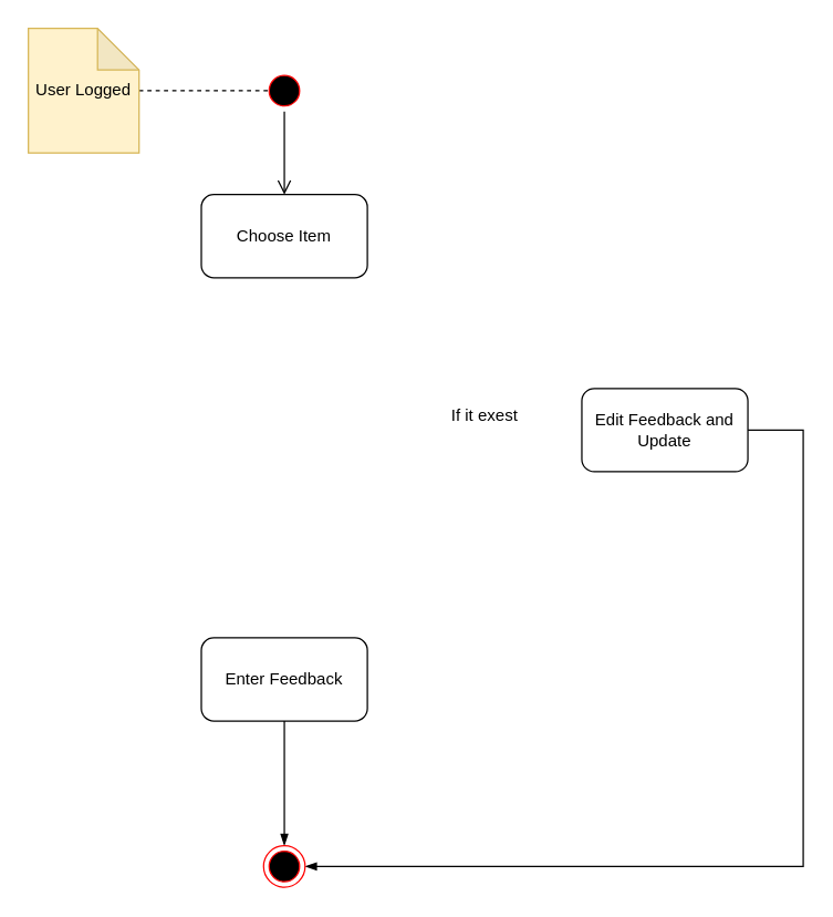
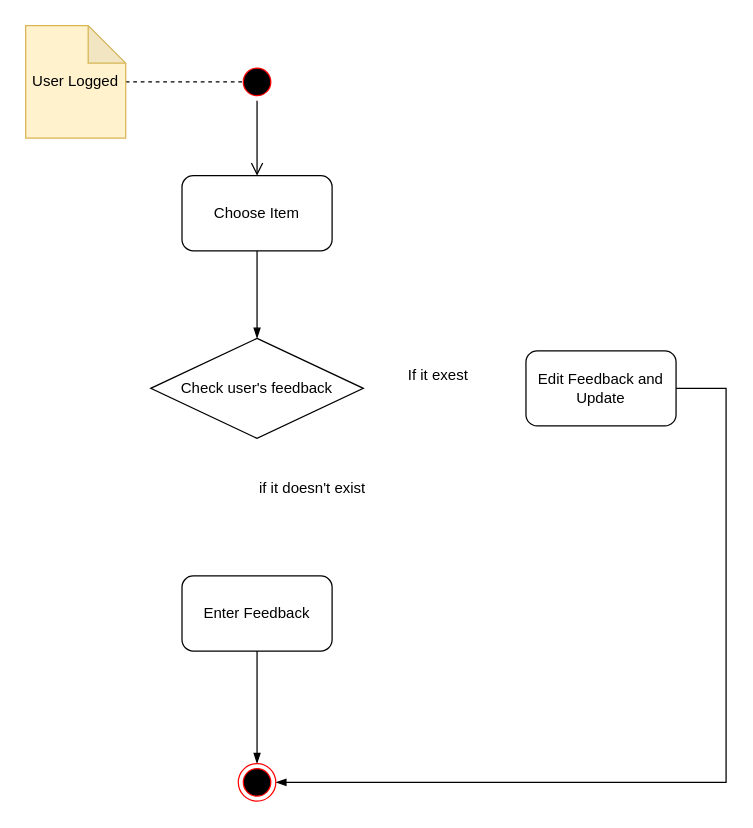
  <mxCell id="0" />
  <mxCell id="1" parent="0" />
  <mxCell id="2" value="" style="ellipse;html=1;shape=startState;fillColor=#000000;strokeColor=#ff0000;" parent="1" vertex="1"><mxGeometry x="190" y="50" width="30" height="30" as="geometry" /></mxCell>
  <mxCell id="3" value="" style="edgeStyle=orthogonalEdgeStyle;html=1;verticalAlign=bottom;endArrow=open;endSize=8;" parent="1" source="2" edge="1"><mxGeometry relative="1" as="geometry"><mxPoint x="205" y="140" as="targetPoint" /></mxGeometry></mxCell>
+ <mxCell id="4" style="edgeStyle=orthogonalEdgeStyle;rounded=0;orthogonalLoop=1;jettySize=auto;html=1;entryX=0.5;entryY=0;entryDx=0;entryDy=0;endArrow=blockThin;endFill=1;" parent="1" source="5" target="8" edge="1"><mxGeometry relative="1" as="geometry" /></mxCell>
  <mxCell id="5" value="Choose Item" style="rounded=1;whiteSpace=wrap;html=1;" parent="1" vertex="1"><mxGeometry x="145" y="140" width="120" height="60" as="geometry" /></mxCell>
  <mxCell id="6" style="edgeStyle=orthogonalEdgeStyle;rounded=0;orthogonalLoop=1;jettySize=auto;html=1;endArrow=none;endFill=0;dashed=1;" parent="1" source="7" edge="1"><mxGeometry relative="1" as="geometry"><mxPoint x="200" y="65" as="targetPoint" /></mxGeometry></mxCell>
  <mxCell id="7" value="User Logged" style="shape=note;whiteSpace=wrap;html=1;backgroundOutline=1;darkOpacity=0.05;fillColor=#fff2cc;strokeColor=#d6b656;" parent="1" vertex="1"><mxGeometry x="20" y="20" width="80" height="90" as="geometry" /></mxCell>
+ <mxCell id="8" value="Check user's feedback" style="rhombus;whiteSpace=wrap;html=1;" parent="1" vertex="1"><mxGeometry x="120" y="270" width="170" height="80" as="geometry" /></mxCell>
  <mxCell id="9" style="edgeStyle=orthogonalEdgeStyle;rounded=0;orthogonalLoop=1;jettySize=auto;html=1;endArrow=blockThin;endFill=1;entryX=1;entryY=0.5;entryDx=0;entryDy=0;" parent="1" source="10" target="15" edge="1"><mxGeometry relative="1" as="geometry"><mxPoint x="520" y="630" as="targetPoint" /><Array as="points"><mxPoint x="580" y="310" /><mxPoint x="580" y="625" /></Array></mxGeometry></mxCell>
  <mxCell id="10" value="Edit Feedback and Update&lt;br&gt;" style="rounded=1;whiteSpace=wrap;html=1;" parent="1" vertex="1"><mxGeometry x="420" y="280" width="120" height="60" as="geometry" /></mxCell>
  <mxCell id="11" value="If it exest" style="text;html=1;strokeColor=none;fillColor=none;align=center;verticalAlign=middle;whiteSpace=wrap;rounded=0;" parent="1" vertex="1"><mxGeometry x="320" y="290" width="60" height="20" as="geometry" /></mxCell>
  <mxCell id="12" style="edgeStyle=orthogonalEdgeStyle;rounded=0;orthogonalLoop=1;jettySize=auto;html=1;entryX=0.5;entryY=0;entryDx=0;entryDy=0;endArrow=blockThin;endFill=1;" parent="1" source="13" target="15" edge="1"><mxGeometry relative="1" as="geometry" /></mxCell>
  <mxCell id="13" value="Enter Feedback" style="rounded=1;whiteSpace=wrap;html=1;" parent="1" vertex="1"><mxGeometry x="145" y="460" width="120" height="60" as="geometry" /></mxCell>
+ <mxCell id="14" value="if it doesn't exist" style="text;html=1;resizable=0;points=[];autosize=1;align=left;verticalAlign=top;spacingTop=-4;" parent="1" vertex="1"><mxGeometry x="205" y="380" width="100" height="20" as="geometry" /></mxCell>
  <mxCell id="15" value="" style="ellipse;html=1;shape=endState;fillColor=#000000;strokeColor=#ff0000;" parent="1" vertex="1"><mxGeometry x="190" y="610" width="30" height="30" as="geometry" /></mxCell>
